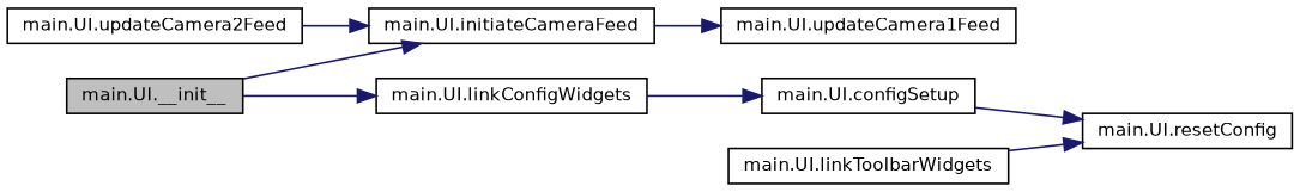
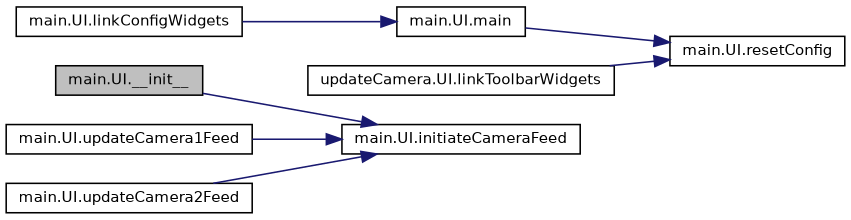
  digraph {
    rankdir=LR
    node [color=black fillcolor=white fontname=Helvetica fontsize=10 shape=record style=filled]
    edge [color=midnightblue fontname=Helvetica fontsize=10 labelfontname=Helvetica labelfontsize=10 style=solid]
    n1 [fillcolor=grey75 fontcolor=black height=0.2 label="main.UI.__init__" width=0.4]
    n2 [height=0.2 label="main.UI.initiateCameraFeed" width=0.4]
    n3 [height=0.2 label="main.UI.linkConfigWidgets" width=0.4]
-   n4 [height=0.2 label="main.UI.configSetup" width=0.4]
+   n4 [height=0.2 label="main.UI.main" width=0.4]
    n5 [height=0.2 label="main.UI.resetConfig" width=0.4]
    n6 [height=0.2 label="main.UI.updateCamera1Feed" width=0.4]
-   n7 [height=0.2 label="main.UI.linkToolbarWidgets" width=0.4]
+   n7 [height=0.2 label="updateCamera.UI.linkToolbarWidgets" width=0.4]
    n8 [height=0.2 label="main.UI.updateCamera2Feed" width=0.4]
    n1 -> n2
-   n1 -> n3
-   n2 -> n6
+   n6 -> n2
    n3 -> n4
    n4 -> n5
    n7 -> n5
    n8 -> n2
  }
